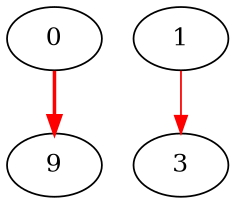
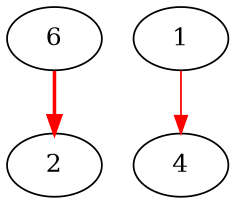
  digraph {
    edge [color=red]
-   0
-   2 [label=9]
+   0 [label=6]
+   2
    1
-   3
+   3 [label=4]
    0 -> 2 [style=bold]
    1 -> 3 [style=solid]
  }
